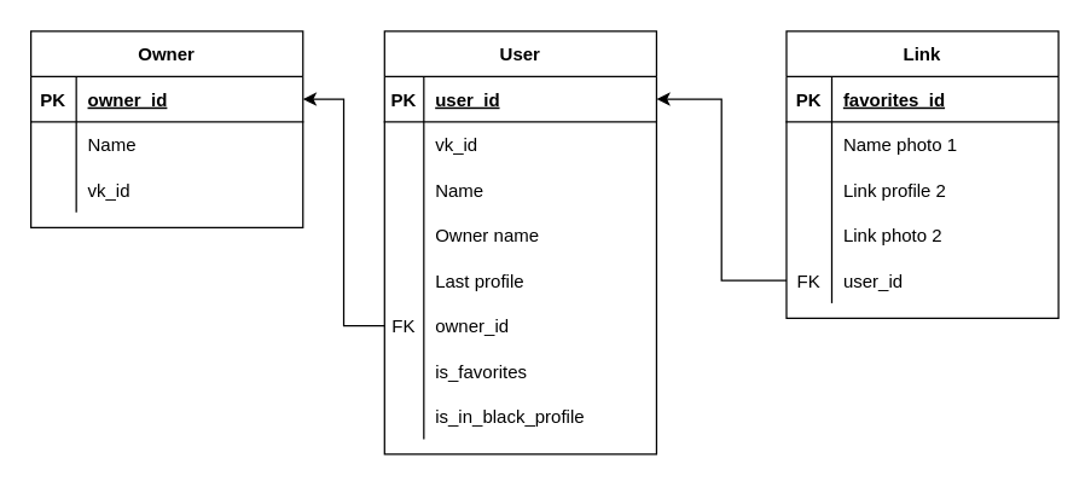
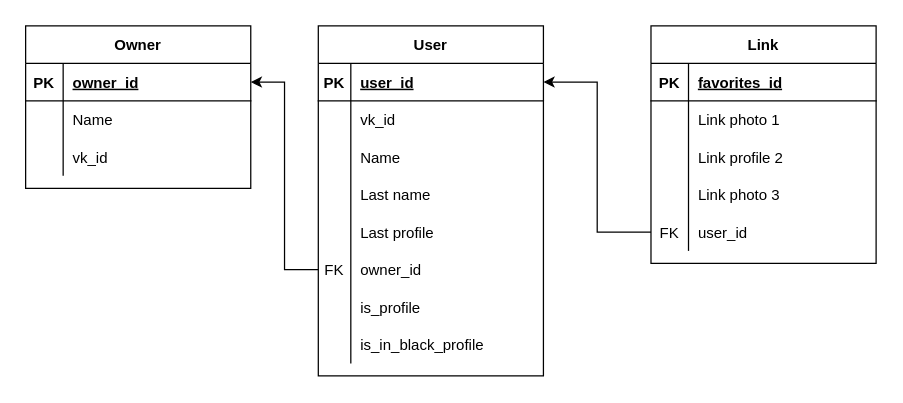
  <mxCell id="0" />
  <mxCell id="1" parent="0" />
  <mxCell id="2" value="Owner" style="shape=table;startSize=30;container=1;collapsible=1;childLayout=tableLayout;fixedRows=1;rowLines=0;fontStyle=1;align=center;resizeLast=1;" parent="1" vertex="1"><mxGeometry x="20" y="20" width="180" height="130" as="geometry" /></mxCell>
  <mxCell id="3" value="" style="shape=tableRow;horizontal=0;startSize=0;swimlaneHead=0;swimlaneBody=0;fillColor=none;collapsible=0;dropTarget=0;points=[[0,0.5],[1,0.5]];portConstraint=eastwest;top=0;left=0;right=0;bottom=1;" parent="2" vertex="1"><mxGeometry y="30" width="180" height="30" as="geometry" /></mxCell>
  <mxCell id="4" value="PK" style="shape=partialRectangle;connectable=0;fillColor=none;top=0;left=0;bottom=0;right=0;fontStyle=1;overflow=hidden;" parent="3" vertex="1"><mxGeometry width="30" height="30" as="geometry"><mxRectangle width="30" height="30" as="alternateBounds" /></mxGeometry></mxCell>
  <mxCell id="5" value="owner_id" style="shape=partialRectangle;connectable=0;fillColor=none;top=0;left=0;bottom=0;right=0;align=left;spacingLeft=6;fontStyle=5;overflow=hidden;" parent="3" vertex="1"><mxGeometry x="30" width="150" height="30" as="geometry"><mxRectangle width="150" height="30" as="alternateBounds" /></mxGeometry></mxCell>
  <mxCell id="6" value="" style="shape=tableRow;horizontal=0;startSize=0;swimlaneHead=0;swimlaneBody=0;fillColor=none;collapsible=0;dropTarget=0;points=[[0,0.5],[1,0.5]];portConstraint=eastwest;top=0;left=0;right=0;bottom=0;" vertex="1" parent="2"><mxGeometry y="60" width="180" height="30" as="geometry" /></mxCell>
  <mxCell id="7" value="" style="shape=partialRectangle;connectable=0;fillColor=none;top=0;left=0;bottom=0;right=0;editable=1;overflow=hidden;" vertex="1" parent="6"><mxGeometry width="30" height="30" as="geometry"><mxRectangle width="30" height="30" as="alternateBounds" /></mxGeometry></mxCell>
  <mxCell id="8" value="Name" style="shape=partialRectangle;connectable=0;fillColor=none;top=0;left=0;bottom=0;right=0;align=left;spacingLeft=6;overflow=hidden;" vertex="1" parent="6"><mxGeometry x="30" width="150" height="30" as="geometry"><mxRectangle width="150" height="30" as="alternateBounds" /></mxGeometry></mxCell>
  <mxCell id="9" value="" style="shape=tableRow;horizontal=0;startSize=0;swimlaneHead=0;swimlaneBody=0;fillColor=none;collapsible=0;dropTarget=0;points=[[0,0.5],[1,0.5]];portConstraint=eastwest;top=0;left=0;right=0;bottom=0;" vertex="1" parent="2"><mxGeometry y="90" width="180" height="30" as="geometry" /></mxCell>
  <mxCell id="10" value="" style="shape=partialRectangle;connectable=0;fillColor=none;top=0;left=0;bottom=0;right=0;editable=1;overflow=hidden;" vertex="1" parent="9"><mxGeometry width="30" height="30" as="geometry"><mxRectangle width="30" height="30" as="alternateBounds" /></mxGeometry></mxCell>
  <mxCell id="11" value="vk_id" style="shape=partialRectangle;connectable=0;fillColor=none;top=0;left=0;bottom=0;right=0;align=left;spacingLeft=6;overflow=hidden;" vertex="1" parent="9"><mxGeometry x="30" width="150" height="30" as="geometry"><mxRectangle width="150" height="30" as="alternateBounds" /></mxGeometry></mxCell>
  <mxCell id="12" value="User" style="shape=table;startSize=30;container=1;collapsible=1;childLayout=tableLayout;fixedRows=1;rowLines=0;fontStyle=1;align=center;resizeLast=1;" parent="1" vertex="1"><mxGeometry x="254" y="20" width="180" height="280" as="geometry" /></mxCell>
  <mxCell id="13" value="" style="shape=tableRow;horizontal=0;startSize=0;swimlaneHead=0;swimlaneBody=0;fillColor=none;collapsible=0;dropTarget=0;points=[[0,0.5],[1,0.5]];portConstraint=eastwest;top=0;left=0;right=0;bottom=1;" parent="12" vertex="1"><mxGeometry y="30" width="180" height="30" as="geometry" /></mxCell>
  <mxCell id="14" value="PK" style="shape=partialRectangle;connectable=0;fillColor=none;top=0;left=0;bottom=0;right=0;fontStyle=1;overflow=hidden;" parent="13" vertex="1"><mxGeometry width="26" height="30" as="geometry"><mxRectangle width="26" height="30" as="alternateBounds" /></mxGeometry></mxCell>
  <mxCell id="15" value="user_id" style="shape=partialRectangle;connectable=0;fillColor=none;top=0;left=0;bottom=0;right=0;align=left;spacingLeft=6;fontStyle=5;overflow=hidden;" parent="13" vertex="1"><mxGeometry x="26" width="154" height="30" as="geometry"><mxRectangle width="154" height="30" as="alternateBounds" /></mxGeometry></mxCell>
  <mxCell id="16" value="" style="shape=tableRow;horizontal=0;startSize=0;swimlaneHead=0;swimlaneBody=0;fillColor=none;collapsible=0;dropTarget=0;points=[[0,0.5],[1,0.5]];portConstraint=eastwest;top=0;left=0;right=0;bottom=0;" parent="12" vertex="1"><mxGeometry y="60" width="180" height="30" as="geometry" /></mxCell>
  <mxCell id="17" value="" style="shape=partialRectangle;connectable=0;fillColor=none;top=0;left=0;bottom=0;right=0;editable=1;overflow=hidden;" parent="16" vertex="1"><mxGeometry width="26" height="30" as="geometry"><mxRectangle width="26" height="30" as="alternateBounds" /></mxGeometry></mxCell>
  <mxCell id="18" value="vk_id" style="shape=partialRectangle;connectable=0;fillColor=none;top=0;left=0;bottom=0;right=0;align=left;spacingLeft=6;overflow=hidden;" parent="16" vertex="1"><mxGeometry x="26" width="154" height="30" as="geometry"><mxRectangle width="154" height="30" as="alternateBounds" /></mxGeometry></mxCell>
  <mxCell id="19" value="" style="shape=tableRow;horizontal=0;startSize=0;swimlaneHead=0;swimlaneBody=0;fillColor=none;collapsible=0;dropTarget=0;points=[[0,0.5],[1,0.5]];portConstraint=eastwest;top=0;left=0;right=0;bottom=0;" parent="12" vertex="1"><mxGeometry y="90" width="180" height="30" as="geometry" /></mxCell>
  <mxCell id="20" value="" style="shape=partialRectangle;connectable=0;fillColor=none;top=0;left=0;bottom=0;right=0;editable=1;overflow=hidden;" parent="19" vertex="1"><mxGeometry width="26" height="30" as="geometry"><mxRectangle width="26" height="30" as="alternateBounds" /></mxGeometry></mxCell>
  <mxCell id="21" value="Name" style="shape=partialRectangle;connectable=0;fillColor=none;top=0;left=0;bottom=0;right=0;align=left;spacingLeft=6;overflow=hidden;" parent="19" vertex="1"><mxGeometry x="26" width="154" height="30" as="geometry"><mxRectangle width="154" height="30" as="alternateBounds" /></mxGeometry></mxCell>
  <mxCell id="22" value="" style="shape=tableRow;horizontal=0;startSize=0;swimlaneHead=0;swimlaneBody=0;fillColor=none;collapsible=0;dropTarget=0;points=[[0,0.5],[1,0.5]];portConstraint=eastwest;top=0;left=0;right=0;bottom=0;" parent="12" vertex="1"><mxGeometry y="120" width="180" height="30" as="geometry" /></mxCell>
  <mxCell id="23" value="" style="shape=partialRectangle;connectable=0;fillColor=none;top=0;left=0;bottom=0;right=0;editable=1;overflow=hidden;" parent="22" vertex="1"><mxGeometry width="26" height="30" as="geometry"><mxRectangle width="26" height="30" as="alternateBounds" /></mxGeometry></mxCell>
- <mxCell id="24" value="Owner name" style="shape=partialRectangle;connectable=0;fillColor=none;top=0;left=0;bottom=0;right=0;align=left;spacingLeft=6;overflow=hidden;" parent="22" vertex="1"><mxGeometry x="26" width="154" height="30" as="geometry"><mxRectangle width="154" height="30" as="alternateBounds" /></mxGeometry></mxCell>
+ <mxCell id="24" value="Last name" style="shape=partialRectangle;connectable=0;fillColor=none;top=0;left=0;bottom=0;right=0;align=left;spacingLeft=6;overflow=hidden;" parent="22" vertex="1"><mxGeometry x="26" width="154" height="30" as="geometry"><mxRectangle width="154" height="30" as="alternateBounds" /></mxGeometry></mxCell>
  <mxCell id="25" value="" style="shape=tableRow;horizontal=0;startSize=0;swimlaneHead=0;swimlaneBody=0;fillColor=none;collapsible=0;dropTarget=0;points=[[0,0.5],[1,0.5]];portConstraint=eastwest;top=0;left=0;right=0;bottom=0;" parent="12" vertex="1"><mxGeometry y="150" width="180" height="30" as="geometry" /></mxCell>
  <mxCell id="26" value="" style="shape=partialRectangle;connectable=0;fillColor=none;top=0;left=0;bottom=0;right=0;editable=1;overflow=hidden;" parent="25" vertex="1"><mxGeometry width="26" height="30" as="geometry"><mxRectangle width="26" height="30" as="alternateBounds" /></mxGeometry></mxCell>
  <mxCell id="27" value="Last profile" style="shape=partialRectangle;connectable=0;fillColor=none;top=0;left=0;bottom=0;right=0;align=left;spacingLeft=6;overflow=hidden;" parent="25" vertex="1"><mxGeometry x="26" width="154" height="30" as="geometry"><mxRectangle width="154" height="30" as="alternateBounds" /></mxGeometry></mxCell>
  <mxCell id="28" value="" style="shape=tableRow;horizontal=0;startSize=0;swimlaneHead=0;swimlaneBody=0;fillColor=none;collapsible=0;dropTarget=0;points=[[0,0.5],[1,0.5]];portConstraint=eastwest;top=0;left=0;right=0;bottom=0;" parent="12" vertex="1"><mxGeometry y="180" width="180" height="30" as="geometry" /></mxCell>
  <mxCell id="29" value="FK" style="shape=partialRectangle;connectable=0;fillColor=none;top=0;left=0;bottom=0;right=0;editable=1;overflow=hidden;" parent="28" vertex="1"><mxGeometry width="26" height="30" as="geometry"><mxRectangle width="26" height="30" as="alternateBounds" /></mxGeometry></mxCell>
  <mxCell id="30" value="owner_id" style="shape=partialRectangle;connectable=0;fillColor=none;top=0;left=0;bottom=0;right=0;align=left;spacingLeft=6;overflow=hidden;" parent="28" vertex="1"><mxGeometry x="26" width="154" height="30" as="geometry"><mxRectangle width="154" height="30" as="alternateBounds" /></mxGeometry></mxCell>
  <mxCell id="31" value="" style="shape=tableRow;horizontal=0;startSize=0;swimlaneHead=0;swimlaneBody=0;fillColor=none;collapsible=0;dropTarget=0;points=[[0,0.5],[1,0.5]];portConstraint=eastwest;top=0;left=0;right=0;bottom=0;" vertex="1" parent="12"><mxGeometry y="210" width="180" height="30" as="geometry" /></mxCell>
  <mxCell id="32" value="" style="shape=partialRectangle;connectable=0;fillColor=none;top=0;left=0;bottom=0;right=0;editable=1;overflow=hidden;" vertex="1" parent="31"><mxGeometry width="26" height="30" as="geometry"><mxRectangle width="26" height="30" as="alternateBounds" /></mxGeometry></mxCell>
- <mxCell id="33" value="is_favorites" style="shape=partialRectangle;connectable=0;fillColor=none;top=0;left=0;bottom=0;right=0;align=left;spacingLeft=6;overflow=hidden;" vertex="1" parent="31"><mxGeometry x="26" width="154" height="30" as="geometry"><mxRectangle width="154" height="30" as="alternateBounds" /></mxGeometry></mxCell>
+ <mxCell id="33" value="is_profile" style="shape=partialRectangle;connectable=0;fillColor=none;top=0;left=0;bottom=0;right=0;align=left;spacingLeft=6;overflow=hidden;" vertex="1" parent="31"><mxGeometry x="26" width="154" height="30" as="geometry"><mxRectangle width="154" height="30" as="alternateBounds" /></mxGeometry></mxCell>
  <mxCell id="34" value="" style="shape=tableRow;horizontal=0;startSize=0;swimlaneHead=0;swimlaneBody=0;fillColor=none;collapsible=0;dropTarget=0;points=[[0,0.5],[1,0.5]];portConstraint=eastwest;top=0;left=0;right=0;bottom=0;" vertex="1" parent="12"><mxGeometry y="240" width="180" height="30" as="geometry" /></mxCell>
  <mxCell id="35" value="" style="shape=partialRectangle;connectable=0;fillColor=none;top=0;left=0;bottom=0;right=0;editable=1;overflow=hidden;" vertex="1" parent="34"><mxGeometry width="26" height="30" as="geometry"><mxRectangle width="26" height="30" as="alternateBounds" /></mxGeometry></mxCell>
  <mxCell id="36" value="is_in_black_profile" style="shape=partialRectangle;connectable=0;fillColor=none;top=0;left=0;bottom=0;right=0;align=left;spacingLeft=6;overflow=hidden;" vertex="1" parent="34"><mxGeometry x="26" width="154" height="30" as="geometry"><mxRectangle width="154" height="30" as="alternateBounds" /></mxGeometry></mxCell>
  <mxCell id="37" value="Link" style="shape=table;startSize=30;container=1;collapsible=1;childLayout=tableLayout;fixedRows=1;rowLines=0;fontStyle=1;align=center;resizeLast=1;" parent="1" vertex="1"><mxGeometry x="520" y="20" width="180" height="190" as="geometry" /></mxCell>
  <mxCell id="38" value="" style="shape=tableRow;horizontal=0;startSize=0;swimlaneHead=0;swimlaneBody=0;fillColor=none;collapsible=0;dropTarget=0;points=[[0,0.5],[1,0.5]];portConstraint=eastwest;top=0;left=0;right=0;bottom=1;" parent="37" vertex="1"><mxGeometry y="30" width="180" height="30" as="geometry" /></mxCell>
  <mxCell id="39" value="PK" style="shape=partialRectangle;connectable=0;fillColor=none;top=0;left=0;bottom=0;right=0;fontStyle=1;overflow=hidden;" parent="38" vertex="1"><mxGeometry width="30" height="30" as="geometry"><mxRectangle width="30" height="30" as="alternateBounds" /></mxGeometry></mxCell>
  <mxCell id="40" value="favorites_id" style="shape=partialRectangle;connectable=0;fillColor=none;top=0;left=0;bottom=0;right=0;align=left;spacingLeft=6;fontStyle=5;overflow=hidden;" parent="38" vertex="1"><mxGeometry x="30" width="150" height="30" as="geometry"><mxRectangle width="150" height="30" as="alternateBounds" /></mxGeometry></mxCell>
  <mxCell id="41" value="" style="shape=tableRow;horizontal=0;startSize=0;swimlaneHead=0;swimlaneBody=0;fillColor=none;collapsible=0;dropTarget=0;points=[[0,0.5],[1,0.5]];portConstraint=eastwest;top=0;left=0;right=0;bottom=0;" parent="37" vertex="1"><mxGeometry y="60" width="180" height="30" as="geometry" /></mxCell>
  <mxCell id="42" value="" style="shape=partialRectangle;connectable=0;fillColor=none;top=0;left=0;bottom=0;right=0;editable=1;overflow=hidden;" parent="41" vertex="1"><mxGeometry width="30" height="30" as="geometry"><mxRectangle width="30" height="30" as="alternateBounds" /></mxGeometry></mxCell>
- <mxCell id="43" value="Name photo 1" style="shape=partialRectangle;connectable=0;fillColor=none;top=0;left=0;bottom=0;right=0;align=left;spacingLeft=6;overflow=hidden;" parent="41" vertex="1"><mxGeometry x="30" width="150" height="30" as="geometry"><mxRectangle width="150" height="30" as="alternateBounds" /></mxGeometry></mxCell>
+ <mxCell id="43" value="Link photo 1" style="shape=partialRectangle;connectable=0;fillColor=none;top=0;left=0;bottom=0;right=0;align=left;spacingLeft=6;overflow=hidden;" parent="41" vertex="1"><mxGeometry x="30" width="150" height="30" as="geometry"><mxRectangle width="150" height="30" as="alternateBounds" /></mxGeometry></mxCell>
  <mxCell id="44" value="" style="shape=tableRow;horizontal=0;startSize=0;swimlaneHead=0;swimlaneBody=0;fillColor=none;collapsible=0;dropTarget=0;points=[[0,0.5],[1,0.5]];portConstraint=eastwest;top=0;left=0;right=0;bottom=0;" parent="37" vertex="1"><mxGeometry y="90" width="180" height="30" as="geometry" /></mxCell>
  <mxCell id="45" value="" style="shape=partialRectangle;connectable=0;fillColor=none;top=0;left=0;bottom=0;right=0;editable=1;overflow=hidden;" parent="44" vertex="1"><mxGeometry width="30" height="30" as="geometry"><mxRectangle width="30" height="30" as="alternateBounds" /></mxGeometry></mxCell>
  <mxCell id="46" value="Link profile 2" style="shape=partialRectangle;connectable=0;fillColor=none;top=0;left=0;bottom=0;right=0;align=left;spacingLeft=6;overflow=hidden;" parent="44" vertex="1"><mxGeometry x="30" width="150" height="30" as="geometry"><mxRectangle width="150" height="30" as="alternateBounds" /></mxGeometry></mxCell>
  <mxCell id="47" value="" style="shape=tableRow;horizontal=0;startSize=0;swimlaneHead=0;swimlaneBody=0;fillColor=none;collapsible=0;dropTarget=0;points=[[0,0.5],[1,0.5]];portConstraint=eastwest;top=0;left=0;right=0;bottom=0;" parent="37" vertex="1"><mxGeometry y="120" width="180" height="30" as="geometry" /></mxCell>
  <mxCell id="48" value="" style="shape=partialRectangle;connectable=0;fillColor=none;top=0;left=0;bottom=0;right=0;editable=1;overflow=hidden;" parent="47" vertex="1"><mxGeometry width="30" height="30" as="geometry"><mxRectangle width="30" height="30" as="alternateBounds" /></mxGeometry></mxCell>
- <mxCell id="49" value="Link photo 2" style="shape=partialRectangle;connectable=0;fillColor=none;top=0;left=0;bottom=0;right=0;align=left;spacingLeft=6;overflow=hidden;" parent="47" vertex="1"><mxGeometry x="30" width="150" height="30" as="geometry"><mxRectangle width="150" height="30" as="alternateBounds" /></mxGeometry></mxCell>
+ <mxCell id="49" value="Link photo 3" style="shape=partialRectangle;connectable=0;fillColor=none;top=0;left=0;bottom=0;right=0;align=left;spacingLeft=6;overflow=hidden;" parent="47" vertex="1"><mxGeometry x="30" width="150" height="30" as="geometry"><mxRectangle width="150" height="30" as="alternateBounds" /></mxGeometry></mxCell>
  <mxCell id="50" value="" style="shape=tableRow;horizontal=0;startSize=0;swimlaneHead=0;swimlaneBody=0;fillColor=none;collapsible=0;dropTarget=0;points=[[0,0.5],[1,0.5]];portConstraint=eastwest;top=0;left=0;right=0;bottom=0;" parent="37" vertex="1"><mxGeometry y="150" width="180" height="30" as="geometry" /></mxCell>
  <mxCell id="51" value="FK" style="shape=partialRectangle;connectable=0;fillColor=none;top=0;left=0;bottom=0;right=0;editable=1;overflow=hidden;" parent="50" vertex="1"><mxGeometry width="30" height="30" as="geometry"><mxRectangle width="30" height="30" as="alternateBounds" /></mxGeometry></mxCell>
  <mxCell id="52" value="user_id" style="shape=partialRectangle;connectable=0;fillColor=none;top=0;left=0;bottom=0;right=0;align=left;spacingLeft=6;overflow=hidden;" parent="50" vertex="1"><mxGeometry x="30" width="150" height="30" as="geometry"><mxRectangle width="150" height="30" as="alternateBounds" /></mxGeometry></mxCell>
  <mxCell id="53" style="edgeStyle=orthogonalEdgeStyle;rounded=0;orthogonalLoop=1;jettySize=auto;html=1;entryX=1;entryY=0.5;entryDx=0;entryDy=0;" parent="1" source="28" target="3" edge="1"><mxGeometry relative="1" as="geometry" /></mxCell>
  <mxCell id="54" style="edgeStyle=orthogonalEdgeStyle;rounded=0;orthogonalLoop=1;jettySize=auto;html=1;entryX=1;entryY=0.5;entryDx=0;entryDy=0;" parent="1" source="50" target="13" edge="1"><mxGeometry relative="1" as="geometry" /></mxCell>
